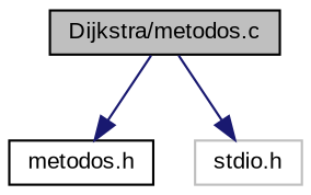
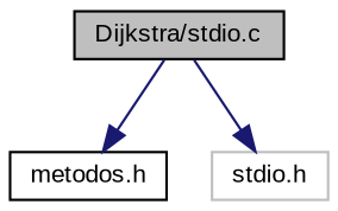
  digraph {
    fontname="Liberation Sans"
    node [color=black fillcolor=white fontname="Liberation Sans" fontsize=10 shape=record style=filled]
    edge [color=midnightblue fontname="Liberation Sans" fontsize=10 labelfontname=Helvetica labelfontsize=10 style=solid]
-   n1 [fillcolor=grey75 fontcolor=black height=0.2 label="Dijkstra/metodos.c" width=0.4]
+   n1 [fillcolor=grey75 fontcolor=black height=0.2 label="Dijkstra/stdio.c" width=0.4]
    n2 [height=0.2 label="metodos.h" width=0.4]
    n3 [color=grey75 height=0.2 label="stdio.h" width=0.4]
    n1 -> n2
    n1 -> n3
  }
